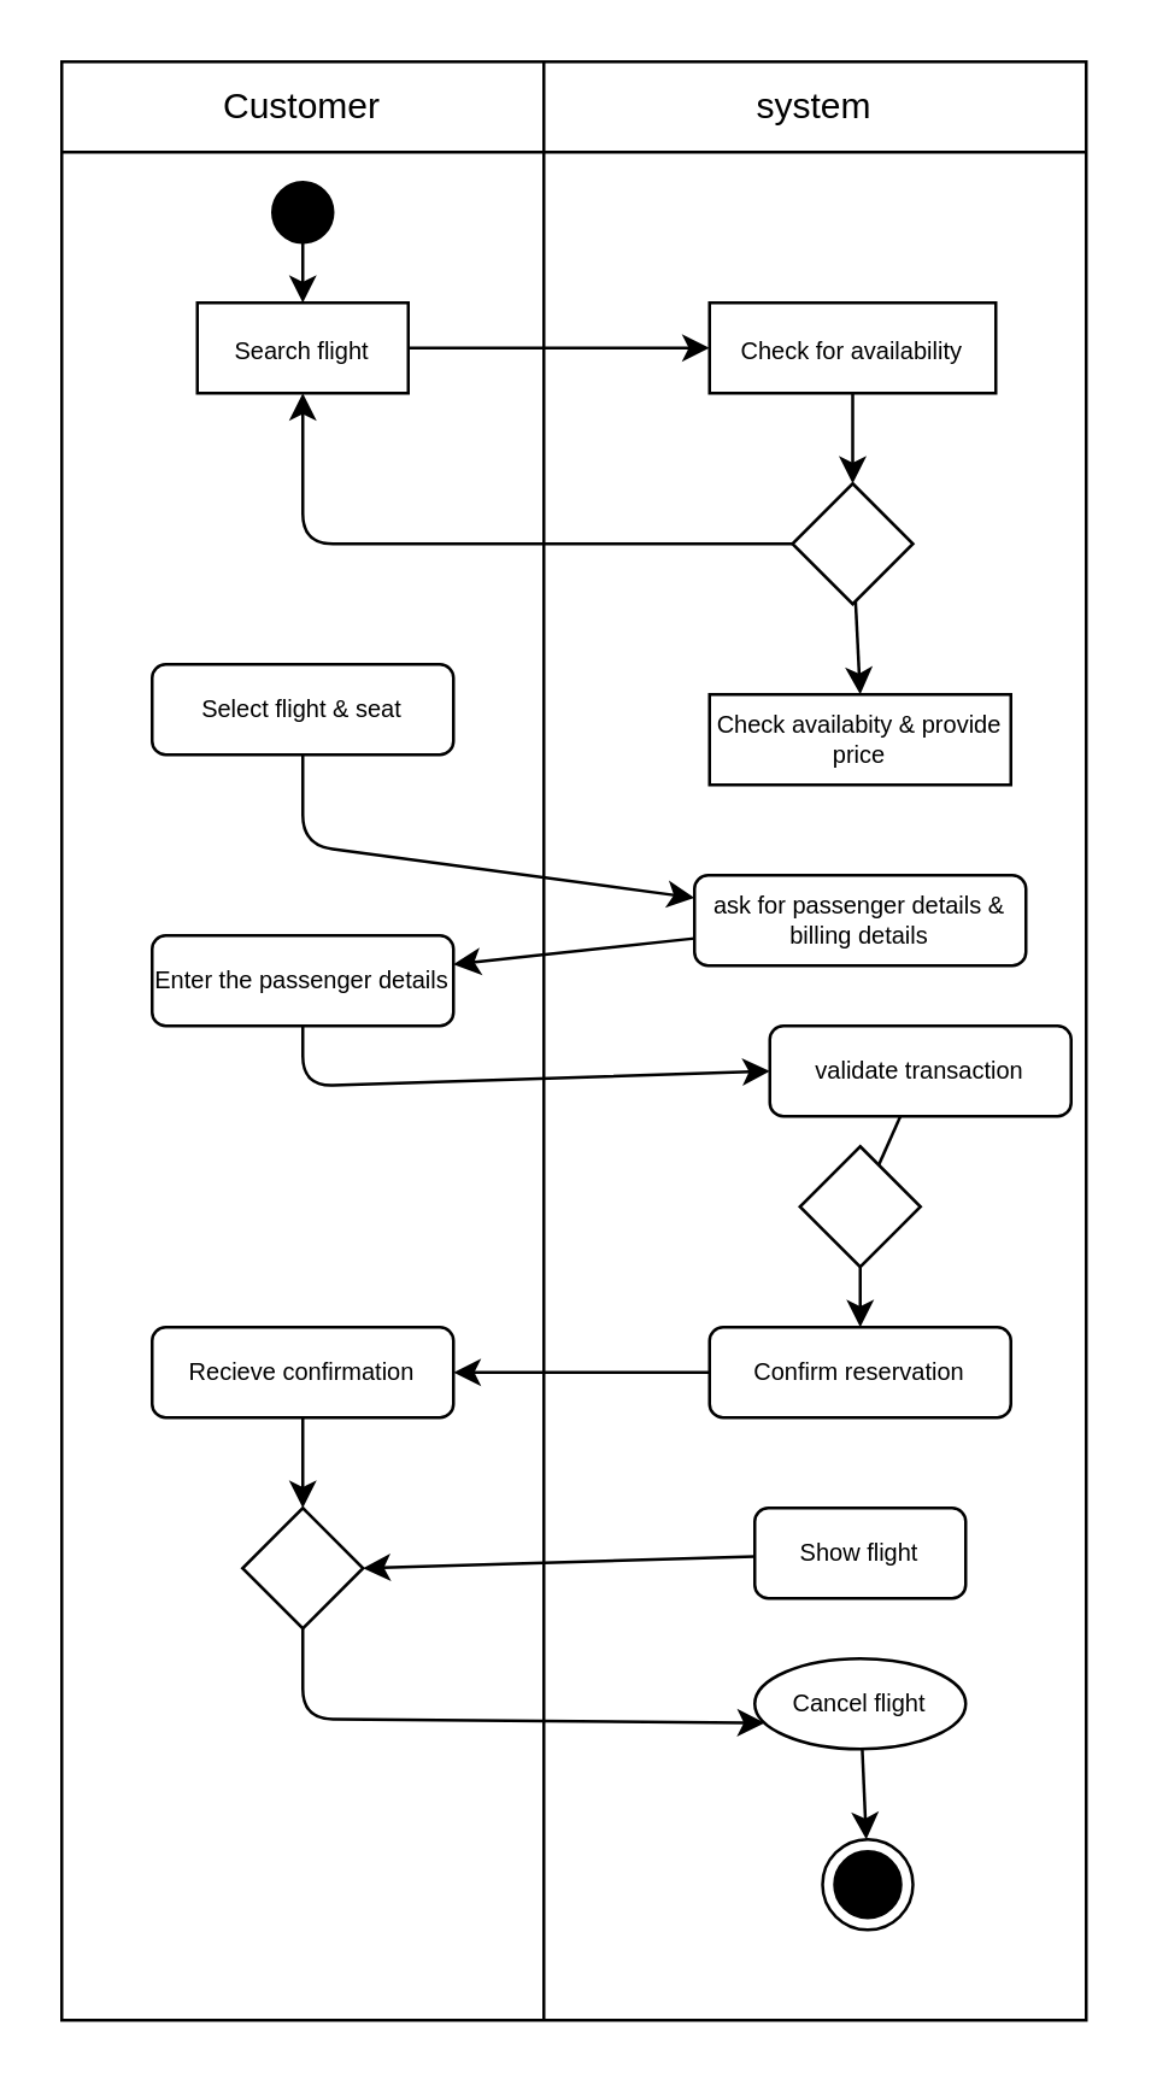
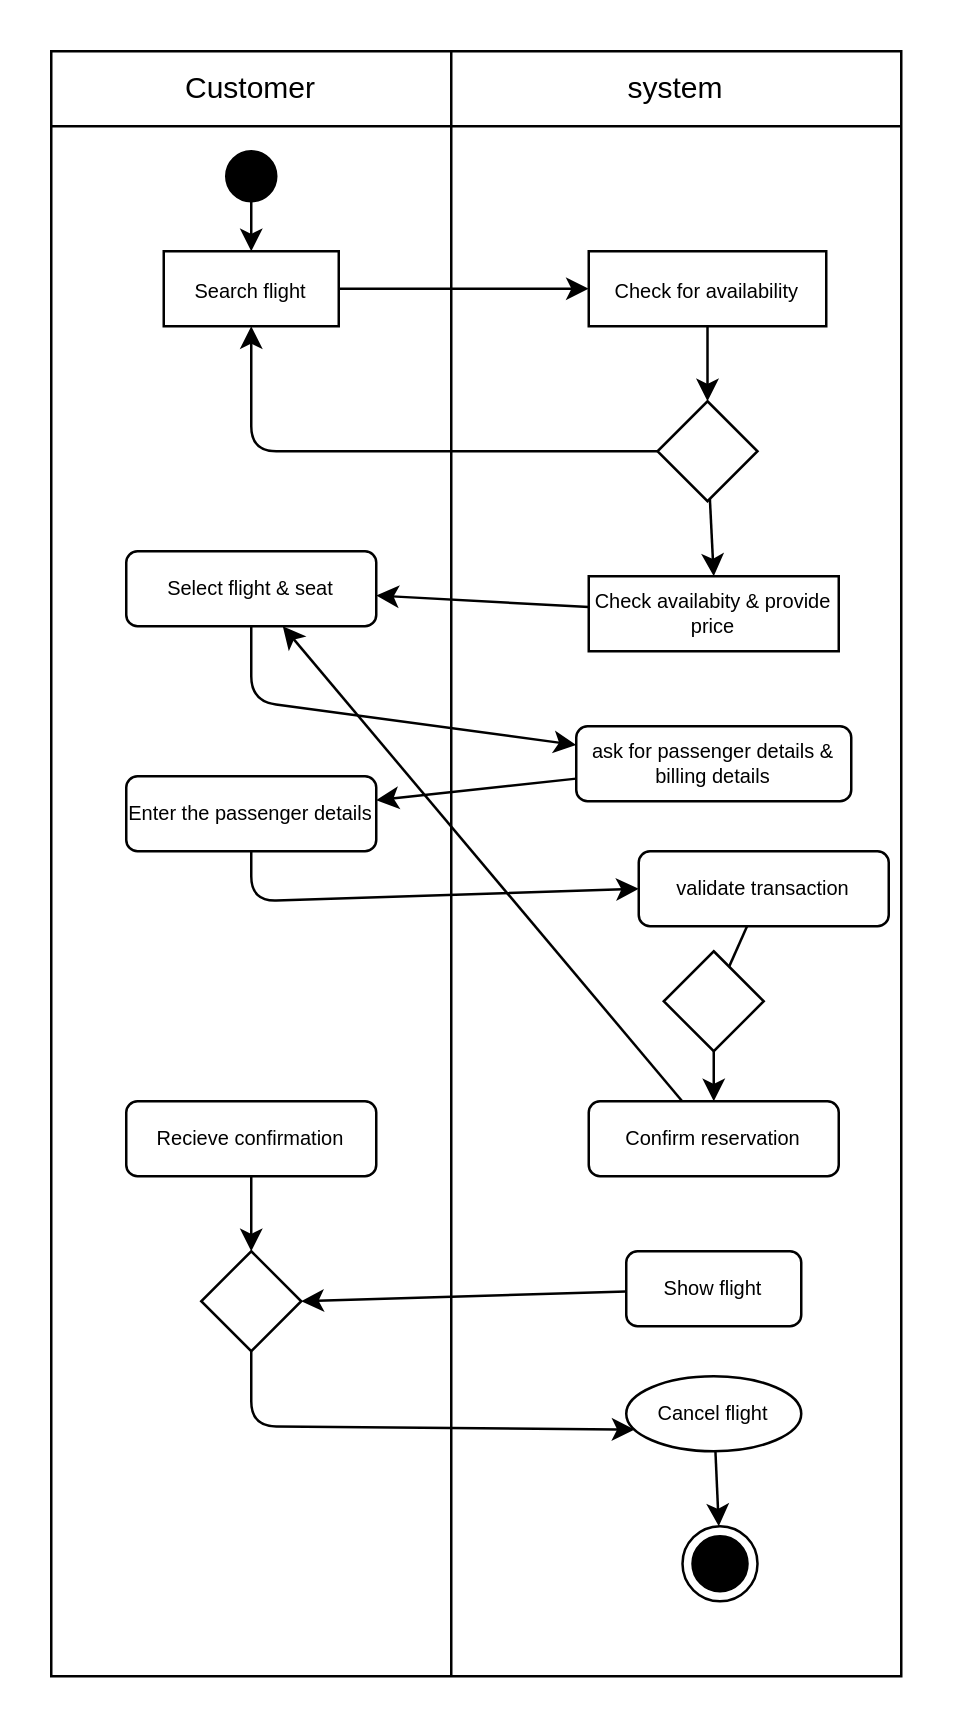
  <mxCell id="0" />
  <mxCell id="1" parent="0" />
  <mxCell id="2" value="" style="shape=internalStorage;whiteSpace=wrap;html=1;backgroundOutline=1;fontSize=12;dx=160;dy=30;" vertex="1" parent="1"><mxGeometry x="20" y="20" width="340" height="650" as="geometry" /></mxCell>
  <mxCell id="3" value="Customer" style="text;html=1;strokeColor=none;fillColor=none;align=center;verticalAlign=middle;whiteSpace=wrap;rounded=0;" vertex="1" parent="1"><mxGeometry x="70" y="20" width="60" height="30" as="geometry" /></mxCell>
  <mxCell id="4" value="system" style="text;html=1;strokeColor=none;fillColor=none;align=center;verticalAlign=middle;whiteSpace=wrap;rounded=0;" vertex="1" parent="1"><mxGeometry x="240" y="20" width="60" height="30" as="geometry" /></mxCell>
  <mxCell id="5" value="" style="edgeStyle=none;html=1;fontSize=8;" edge="1" parent="1" source="6" target="8"><mxGeometry relative="1" as="geometry"><Array as="points"><mxPoint x="100" y="100" /></Array></mxGeometry></mxCell>
  <mxCell id="6" value="" style="ellipse;fillColor=strokeColor;" vertex="1" parent="1"><mxGeometry x="90" y="60" width="20" height="20" as="geometry" /></mxCell>
  <mxCell id="7" value="" style="edgeStyle=none;html=1;fontSize=8;" edge="1" parent="1" source="8" target="10"><mxGeometry relative="1" as="geometry" /></mxCell>
  <mxCell id="8" value="&lt;font style=&quot;font-size: 8px;&quot;&gt;Search flight&lt;/font&gt;" style="rounded=0;whiteSpace=wrap;html=1;" vertex="1" parent="1"><mxGeometry x="65" y="100" width="70" height="30" as="geometry" /></mxCell>
  <mxCell id="9" value="" style="edgeStyle=none;html=1;fontSize=8;entryX=0.5;entryY=0;entryDx=0;entryDy=0;" edge="1" parent="1" source="10" target="13"><mxGeometry relative="1" as="geometry" /></mxCell>
  <mxCell id="10" value="&lt;font style=&quot;font-size: 8px;&quot;&gt;Check for availability&lt;/font&gt;" style="rounded=0;whiteSpace=wrap;html=1;" vertex="1" parent="1"><mxGeometry x="235" y="100" width="95" height="30" as="geometry" /></mxCell>
  <mxCell id="11" value="" style="edgeStyle=none;html=1;fontSize=8;entryX=0.5;entryY=1;entryDx=0;entryDy=0;" edge="1" parent="1" source="13" target="8"><mxGeometry relative="1" as="geometry"><Array as="points"><mxPoint x="100" y="180" /></Array></mxGeometry></mxCell>
  <mxCell id="12" value="" style="edgeStyle=none;html=1;fontSize=8;entryX=0.5;entryY=0;entryDx=0;entryDy=0;" edge="1" parent="1" source="13" target="15"><mxGeometry relative="1" as="geometry" /></mxCell>
  <mxCell id="13" value="" style="rhombus;whiteSpace=wrap;html=1;fontSize=8;" vertex="1" parent="1"><mxGeometry x="262.5" y="160" width="40" height="40" as="geometry" /></mxCell>
+ <mxCell id="14" value="" style="edgeStyle=none;html=1;fontSize=8;" edge="1" parent="1" source="15" target="20"><mxGeometry relative="1" as="geometry" /></mxCell>
  <mxCell id="15" value="Check availabity &amp;amp; provide price" style="whiteSpace=wrap;html=1;fontSize=8;rounded=0;" vertex="1" parent="1"><mxGeometry x="235" y="230" width="100" height="30" as="geometry" /></mxCell>
  <mxCell id="16" value="" style="edgeStyle=none;html=1;fontSize=8;" edge="1" parent="1" source="17" target="19"><mxGeometry relative="1" as="geometry" /></mxCell>
  <mxCell id="17" value="ask for passenger details &amp;amp; billing details" style="rounded=1;whiteSpace=wrap;html=1;fontSize=8;" vertex="1" parent="1"><mxGeometry x="230" y="290" width="110" height="30" as="geometry" /></mxCell>
  <mxCell id="18" value="" style="edgeStyle=none;html=1;fontSize=8;entryX=0;entryY=0.5;entryDx=0;entryDy=0;exitX=0.5;exitY=1;exitDx=0;exitDy=0;" edge="1" parent="1" source="19" target="22"><mxGeometry relative="1" as="geometry"><Array as="points"><mxPoint x="100" y="360" /></Array></mxGeometry></mxCell>
  <mxCell id="19" value="Enter the passenger details" style="rounded=1;whiteSpace=wrap;html=1;fontSize=8;" vertex="1" parent="1"><mxGeometry x="50" y="310" width="100" height="30" as="geometry" /></mxCell>
  <mxCell id="20" value="Select flight &amp;amp; seat" style="rounded=1;whiteSpace=wrap;html=1;fontSize=8;" vertex="1" parent="1"><mxGeometry x="50" y="220" width="100" height="30" as="geometry" /></mxCell>
  <mxCell id="21" value="" style="edgeStyle=none;html=1;fontSize=8;startArrow=none;" edge="1" parent="1" source="35" target="24"><mxGeometry relative="1" as="geometry" /></mxCell>
  <mxCell id="22" value="validate transaction" style="rounded=1;whiteSpace=wrap;html=1;fontSize=8;" vertex="1" parent="1"><mxGeometry x="255" y="340" width="100" height="30" as="geometry" /></mxCell>
- <mxCell id="23" value="" style="edgeStyle=none;html=1;fontSize=8;" edge="1" parent="1" source="24" target="26"><mxGeometry relative="1" as="geometry" /></mxCell>
+ <mxCell id="23" value="" style="edgeStyle=none;html=1;fontSize=8;" edge="1" parent="1" source="24" target="20"><mxGeometry relative="1" as="geometry" /></mxCell>
  <mxCell id="24" value="Confirm reservation" style="rounded=1;whiteSpace=wrap;html=1;fontSize=8;" vertex="1" parent="1"><mxGeometry x="235" y="440" width="100" height="30" as="geometry" /></mxCell>
  <mxCell id="25" value="" style="edgeStyle=none;html=1;fontSize=8;" edge="1" parent="1" source="26" target="27"><mxGeometry relative="1" as="geometry" /></mxCell>
  <mxCell id="26" value="Recieve confirmation" style="rounded=1;whiteSpace=wrap;html=1;fontSize=8;" vertex="1" parent="1"><mxGeometry x="50" y="440" width="100" height="30" as="geometry" /></mxCell>
  <mxCell id="27" value="" style="rhombus;whiteSpace=wrap;html=1;fontSize=8;" vertex="1" parent="1"><mxGeometry x="80" y="500" width="40" height="40" as="geometry" /></mxCell>
  <mxCell id="28" value="" style="edgeStyle=none;html=1;fontSize=8;entryX=1;entryY=0.5;entryDx=0;entryDy=0;" edge="1" parent="1" source="29" target="27"><mxGeometry relative="1" as="geometry" /></mxCell>
  <mxCell id="29" value="Show flight" style="rounded=1;whiteSpace=wrap;html=1;fontSize=8;" vertex="1" parent="1"><mxGeometry x="250" y="500" width="70" height="30" as="geometry" /></mxCell>
  <mxCell id="30" value="" style="edgeStyle=none;html=1;fontSize=8;" edge="1" parent="1" source="31" target="32"><mxGeometry relative="1" as="geometry" /></mxCell>
  <mxCell id="31" value="Cancel flight" style="ellipse;whiteSpace=wrap;html=1;fontSize=8;" vertex="1" parent="1"><mxGeometry x="250" y="550" width="70" height="30" as="geometry" /></mxCell>
  <mxCell id="32" value="" style="ellipse;html=1;shape=endState;fillColor=strokeColor;fontSize=8;" vertex="1" parent="1"><mxGeometry x="272.5" y="610" width="30" height="30" as="geometry" /></mxCell>
  <mxCell id="33" value="" style="edgeStyle=none;html=1;fontSize=8;exitX=0.5;exitY=1;exitDx=0;exitDy=0;entryX=0;entryY=0.25;entryDx=0;entryDy=0;" edge="1" parent="1" source="20" target="17"><mxGeometry relative="1" as="geometry"><mxPoint x="245" y="252.297" as="sourcePoint" /><mxPoint x="160" y="247.703" as="targetPoint" /><Array as="points"><mxPoint x="100" y="280" /></Array></mxGeometry></mxCell>
  <mxCell id="34" value="" style="edgeStyle=none;html=1;fontSize=8;endArrow=none;" edge="1" parent="1" source="22" target="35"><mxGeometry relative="1" as="geometry"><mxPoint x="285" y="370" as="sourcePoint" /><mxPoint x="285" y="470" as="targetPoint" /></mxGeometry></mxCell>
  <mxCell id="35" value="" style="rhombus;whiteSpace=wrap;html=1;fontSize=8;" vertex="1" parent="1"><mxGeometry x="265" y="380" width="40" height="40" as="geometry" /></mxCell>
  <mxCell id="36" value="" style="edgeStyle=none;html=1;fontSize=8;entryX=0;entryY=0.75;entryDx=0;entryDy=0;exitX=0.5;exitY=1;exitDx=0;exitDy=0;" edge="1" parent="1" source="27" target="31"><mxGeometry relative="1" as="geometry"><mxPoint x="260" y="526.061" as="sourcePoint" /><mxPoint x="130" y="530" as="targetPoint" /><Array as="points"><mxPoint x="100" y="570" /></Array></mxGeometry></mxCell>
